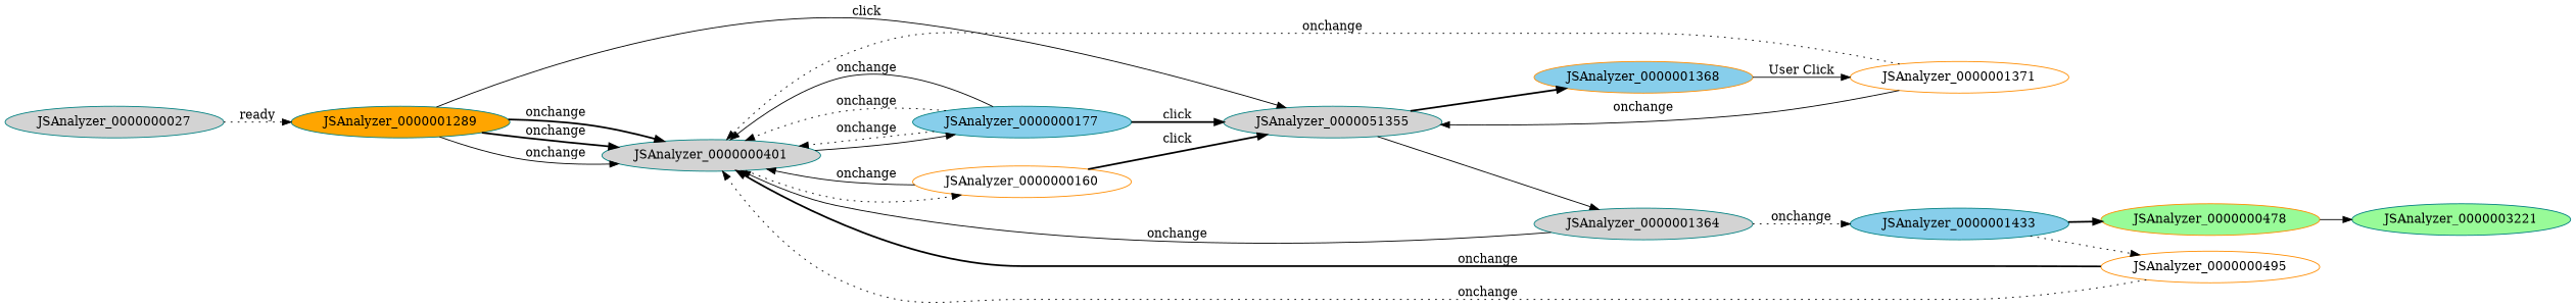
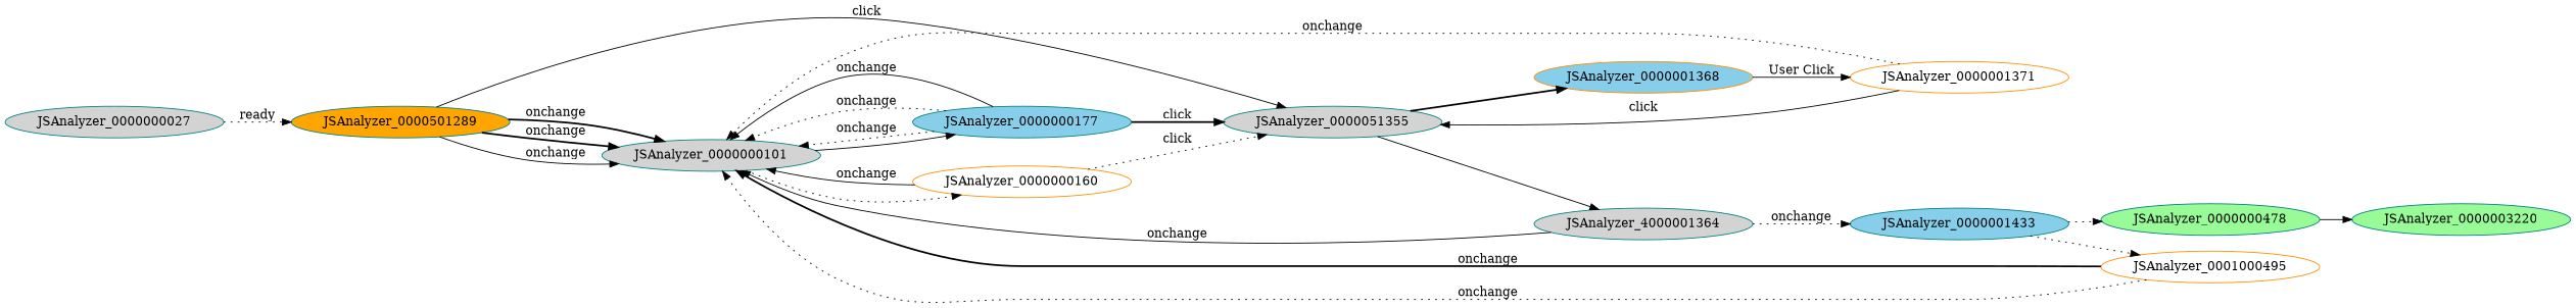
  digraph {
    rankdir=LR
    node [color=teal fillcolor=lightgrey style=filled]
    edge [style=solid]
-   JSAnalyzer_0000001289 [fillcolor=orange]
+   JSAnalyzer_0000001289 [fillcolor=orange label=JSAnalyzer_0000501289]
    JSAnalyzer_0000000027
-   JSAnalyzer_0000000101 [label=JSAnalyzer_0000000401]
+   JSAnalyzer_0000000101
    n4 [label=JSAnalyzer_0000051355]
    JSAnalyzer_0000000160 [color=darkorange fillcolor=white]
    JSAnalyzer_0000000177 [fillcolor=skyblue]
-   JSAnalyzer_0000001364
+   JSAnalyzer_0000001364 [label=JSAnalyzer_4000001364]
    JSAnalyzer_0000001368 [color=darkorange fillcolor=skyblue]
-   JSAnalyzer_0000000478 [color=darkorange fillcolor=palegreen]
-   JSAnalyzer_0000003220 [fillcolor=palegreen label=JSAnalyzer_0000003221]
-   JSAnalyzer_0000000495 [color=darkorange fillcolor=white]
+   JSAnalyzer_0000000478 [fillcolor=palegreen]
+   JSAnalyzer_0000003220 [fillcolor=palegreen]
+   JSAnalyzer_0000000495 [color=darkorange fillcolor=white label=JSAnalyzer_0001000495]
    JSAnalyzer_0000001433 [fillcolor=skyblue]
    JSAnalyzer_0000001371 [color=darkorange fillcolor=white]
    JSAnalyzer_0000001289 -> JSAnalyzer_0000000101 [label=onchange style=bold]
    JSAnalyzer_0000001289 -> JSAnalyzer_0000000101 [label=onchange]
    JSAnalyzer_0000001289 -> JSAnalyzer_0000000101 [label=onchange style=bold]
    JSAnalyzer_0000001289 -> n4 [label=click]
    JSAnalyzer_0000000027 -> JSAnalyzer_0000001289 [label=ready style=dotted]
    JSAnalyzer_0000000101 -> JSAnalyzer_0000000160 [style=dotted]
    JSAnalyzer_0000000101 -> JSAnalyzer_0000000177
    n4 -> JSAnalyzer_0000001364
    n4 -> JSAnalyzer_0000001368 [style=bold]
    JSAnalyzer_0000000160 -> JSAnalyzer_0000000101 [label=onchange]
-   JSAnalyzer_0000000160 -> n4 [label=click style=bold]
+   JSAnalyzer_0000000160 -> n4 [label=click style=dotted]
    JSAnalyzer_0000000177 -> JSAnalyzer_0000000101 [label=onchange]
    JSAnalyzer_0000000177 -> JSAnalyzer_0000000101 [label=onchange style=dotted]
    JSAnalyzer_0000000177 -> JSAnalyzer_0000000101 [label=onchange style=dotted]
    JSAnalyzer_0000000177 -> n4 [label=click style=bold]
    JSAnalyzer_0000001364 -> JSAnalyzer_0000000101 [label=onchange]
    JSAnalyzer_0000001364 -> JSAnalyzer_0000001433 [label=onchange style=dotted]
    JSAnalyzer_0000001368 -> JSAnalyzer_0000001371 [label="User Click"]
    JSAnalyzer_0000000478 -> JSAnalyzer_0000003220
    JSAnalyzer_0000000495 -> JSAnalyzer_0000000101 [label=onchange style=dotted]
    JSAnalyzer_0000000495 -> JSAnalyzer_0000000101 [label=onchange style=bold]
-   JSAnalyzer_0000001433 -> JSAnalyzer_0000000478 [style=bold]
+   JSAnalyzer_0000001433 -> JSAnalyzer_0000000478 [style=dotted]
    JSAnalyzer_0000001433 -> JSAnalyzer_0000000495 [style=dotted]
    JSAnalyzer_0000001371 -> JSAnalyzer_0000000101 [label=onchange style=dotted]
-   JSAnalyzer_0000001371 -> n4 [label=onchange]
+   JSAnalyzer_0000001371 -> n4 [label=click]
  }
